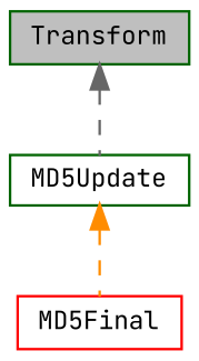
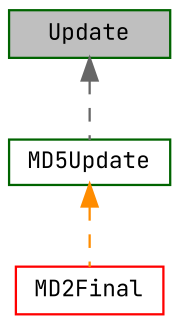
  digraph {
    fontname="JetBrains Mono"
    rankdir=TB
    node [color=darkgreen fillcolor=white fontname="JetBrains Mono" fontsize=10 shape=record style=filled]
    edge [dir=back fontname="JetBrains Mono" fontsize=10 labelfontname=Helvetica labelfontsize=10 style=dashed]
-   n1 [fillcolor=grey75 fontcolor=black height=0.2 label=Transform width=0.4]
+   n1 [fillcolor=grey75 fontcolor=black height=0.2 label=Update width=0.4]
    n2 [height=0.2 label=MD5Update width=0.4]
-   n3 [color=red height=0.2 label=MD5Final width=0.4]
+   n3 [color=red height=0.2 label=MD2Final width=0.4]
    n1 -> n2 [color=gray40]
    n2 -> n3 [color=darkorange]
  }
